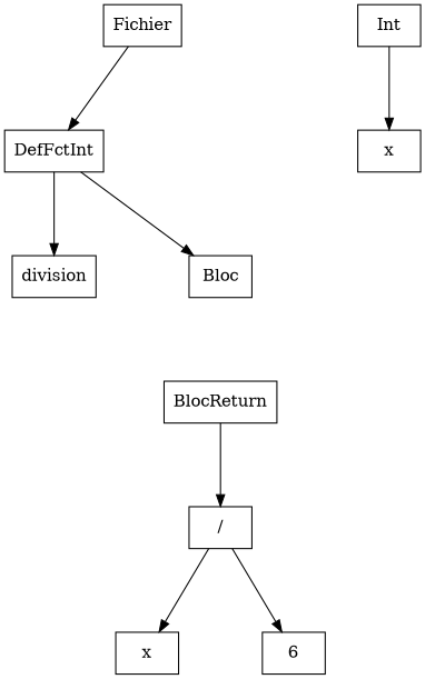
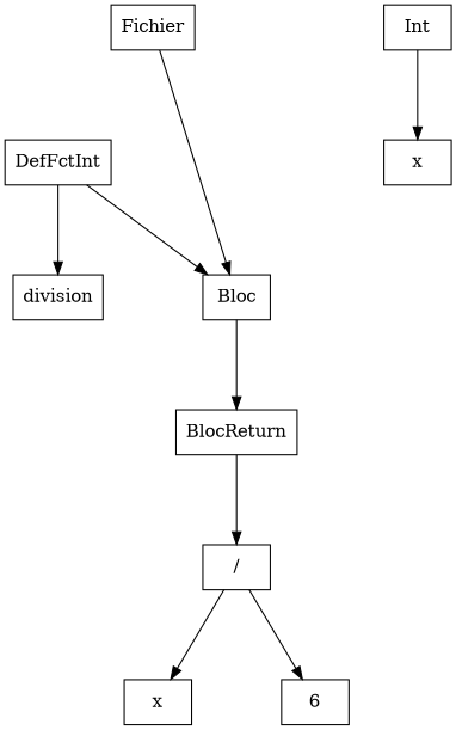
  digraph {
    nodesep=1
    ranksep=1
    node [shape=box]
    n1 [label=Fichier]
    n2 [label=DefFctInt]
    n3 [label=division]
    n4 [label=Bloc]
    n5 [label=Int]
    n6 [label=x]
    n7 [label=BlocReturn]
    n8 [label="/"]
    n9 [label=x]
    n10 [label=6]
-   n1 -> n2
+   n1 -> n4
    n2 -> n3
    n2 -> n4
+   n4 -> n7
    n5 -> n6
    n7 -> n8
    n8 -> n9
    n8 -> n10
  }
